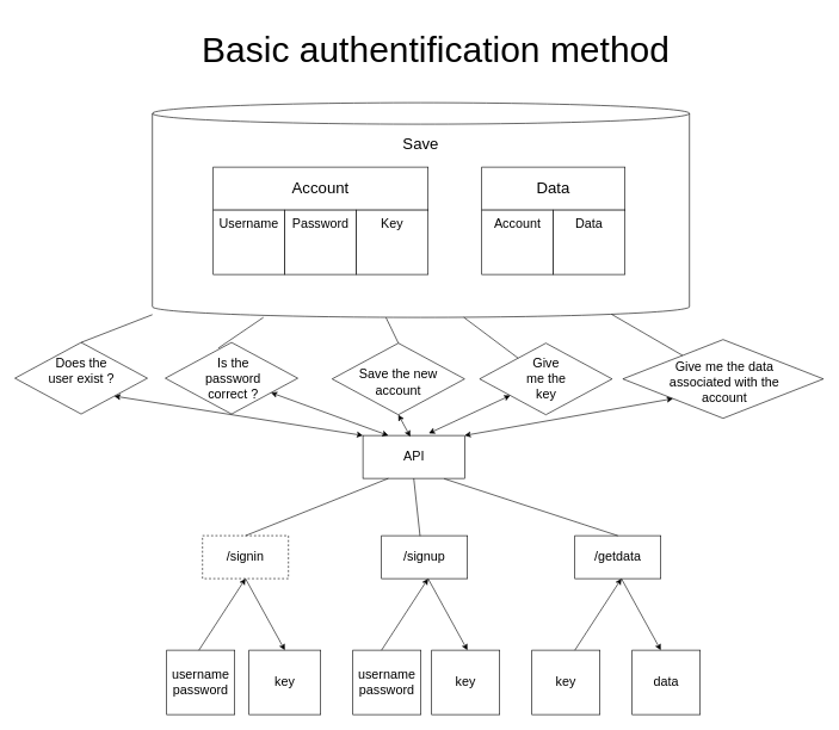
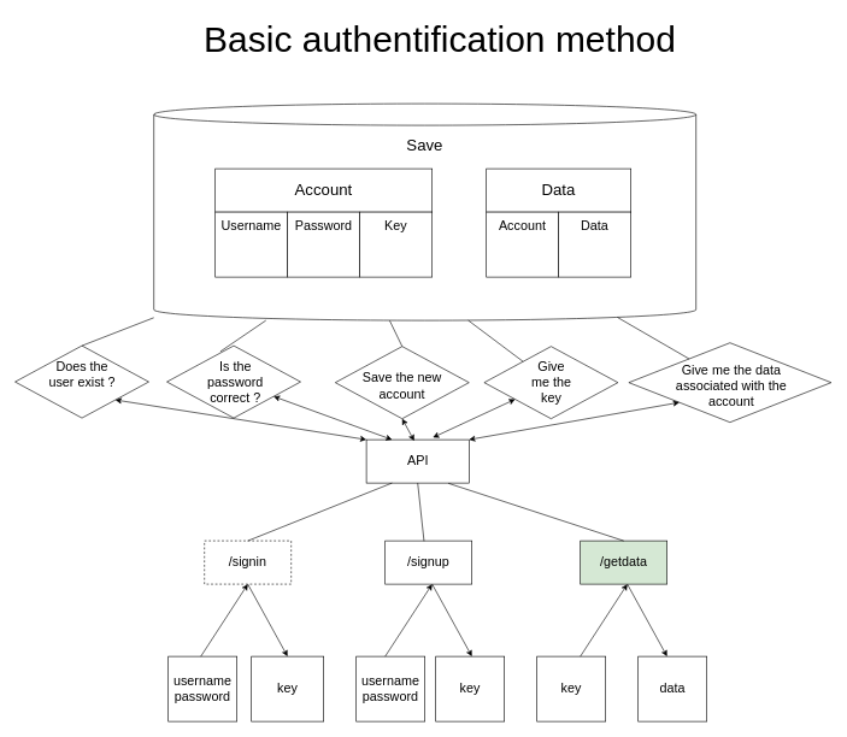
  <mxCell id="0" />
  <mxCell id="1" parent="0" />
  <mxCell id="2" value="" style="shape=cylinder3;whiteSpace=wrap;html=1;boundedLbl=1;backgroundOutline=1;size=15;fontSize=22;labelBackgroundColor=none;" vertex="1" parent="1"><mxGeometry x="212" y="143" width="750" height="300" as="geometry" /></mxCell>
  <mxCell id="3" value="Save" style="text;html=1;strokeColor=none;fillColor=none;align=center;verticalAlign=middle;whiteSpace=wrap;rounded=0;fontSize=22;labelBackgroundColor=none;" vertex="1" parent="1"><mxGeometry x="487" y="186" width="200" height="30" as="geometry" /></mxCell>
  <mxCell id="4" value="" style="rounded=0;whiteSpace=wrap;html=1;fontSize=22;labelBackgroundColor=none;" vertex="1" parent="1"><mxGeometry x="297" y="233" width="300" height="60" as="geometry" /></mxCell>
  <mxCell id="5" style="edgeStyle=orthogonalEdgeStyle;rounded=0;orthogonalLoop=1;jettySize=auto;html=1;exitX=0.5;exitY=1;exitDx=0;exitDy=0;strokeWidth=2;fontSize=22;fontColor=default;labelBackgroundColor=none;" edge="1" parent="1" source="4" target="4"><mxGeometry relative="1" as="geometry" /></mxCell>
  <mxCell id="6" value="Account" style="text;html=1;strokeColor=none;fillColor=none;align=center;verticalAlign=middle;whiteSpace=wrap;rounded=0;fontSize=22;labelBackgroundColor=none;" vertex="1" parent="1"><mxGeometry x="397" y="248" width="100" height="30" as="geometry" /></mxCell>
  <mxCell id="7" value="" style="rounded=0;whiteSpace=wrap;html=1;fontSize=22;labelBackgroundColor=none;" vertex="1" parent="1"><mxGeometry x="297" y="293" width="100" height="90" as="geometry" /></mxCell>
  <mxCell id="8" value="" style="rounded=0;whiteSpace=wrap;html=1;fontSize=22;labelBackgroundColor=none;" vertex="1" parent="1"><mxGeometry x="397" y="293" width="100" height="90" as="geometry" /></mxCell>
  <mxCell id="9" value="" style="rounded=0;whiteSpace=wrap;html=1;fontSize=22;labelBackgroundColor=none;" vertex="1" parent="1"><mxGeometry x="497" y="293" width="100" height="90" as="geometry" /></mxCell>
  <mxCell id="10" value="Username" style="text;html=1;strokeColor=none;fillColor=none;align=center;verticalAlign=middle;whiteSpace=wrap;rounded=0;fontSize=18;labelBackgroundColor=none;" vertex="1" parent="1"><mxGeometry x="292" y="298" width="110" height="30" as="geometry" /></mxCell>
  <mxCell id="11" value="Password" style="text;html=1;strokeColor=none;fillColor=none;align=center;verticalAlign=middle;whiteSpace=wrap;rounded=0;fontSize=18;labelBackgroundColor=none;" vertex="1" parent="1"><mxGeometry x="402" y="298" width="90" height="30" as="geometry" /></mxCell>
  <mxCell id="12" value="Key" style="text;html=1;strokeColor=none;fillColor=none;align=center;verticalAlign=middle;whiteSpace=wrap;rounded=0;fontSize=18;labelBackgroundColor=none;" vertex="1" parent="1"><mxGeometry x="502" y="298" width="90" height="30" as="geometry" /></mxCell>
  <mxCell id="13" value="" style="rounded=0;whiteSpace=wrap;html=1;fontSize=22;labelBackgroundColor=none;" vertex="1" parent="1"><mxGeometry x="672" y="233" width="200" height="60" as="geometry" /></mxCell>
  <mxCell id="14" style="edgeStyle=orthogonalEdgeStyle;rounded=0;orthogonalLoop=1;jettySize=auto;html=1;exitX=0.5;exitY=1;exitDx=0;exitDy=0;strokeWidth=2;fontSize=22;fontColor=default;labelBackgroundColor=none;" edge="1" parent="1" source="13" target="13"><mxGeometry relative="1" as="geometry" /></mxCell>
  <mxCell id="15" value="Data" style="text;html=1;strokeColor=none;fillColor=none;align=center;verticalAlign=middle;whiteSpace=wrap;rounded=0;fontSize=22;labelBackgroundColor=none;" vertex="1" parent="1"><mxGeometry x="722" y="248" width="100" height="30" as="geometry" /></mxCell>
  <mxCell id="16" value="" style="rounded=0;whiteSpace=wrap;html=1;fontSize=22;labelBackgroundColor=none;" vertex="1" parent="1"><mxGeometry x="672" y="293" width="100" height="90" as="geometry" /></mxCell>
  <mxCell id="17" value="" style="rounded=0;whiteSpace=wrap;html=1;fontSize=22;labelBackgroundColor=none;" vertex="1" parent="1"><mxGeometry x="772" y="293" width="100" height="90" as="geometry" /></mxCell>
  <mxCell id="18" value="Account" style="text;html=1;strokeColor=none;fillColor=none;align=center;verticalAlign=middle;whiteSpace=wrap;rounded=0;fontSize=18;labelBackgroundColor=none;" vertex="1" parent="1"><mxGeometry x="667" y="298" width="110" height="30" as="geometry" /></mxCell>
  <mxCell id="19" value="Data" style="text;html=1;strokeColor=none;fillColor=none;align=center;verticalAlign=middle;whiteSpace=wrap;rounded=0;fontSize=18;labelBackgroundColor=none;" vertex="1" parent="1"><mxGeometry x="777" y="298" width="90" height="30" as="geometry" /></mxCell>
  <mxCell id="20" value="" style="rounded=0;whiteSpace=wrap;html=1;labelBackgroundColor=none;" vertex="1" parent="1"><mxGeometry x="506" y="608" width="142" height="60" as="geometry" /></mxCell>
  <mxCell id="21" value="API" style="text;html=1;strokeColor=none;fillColor=none;align=center;verticalAlign=middle;whiteSpace=wrap;rounded=0;fontSize=18;labelBackgroundColor=none;" vertex="1" parent="1"><mxGeometry x="549.5" y="623" width="55" height="30" as="geometry" /></mxCell>
  <mxCell id="22" value="" style="rhombus;whiteSpace=wrap;html=1;fontSize=18;labelBackgroundColor=none;" vertex="1" parent="1"><mxGeometry x="20" y="478" width="185" height="100" as="geometry" /></mxCell>
  <mxCell id="23" value="" style="rhombus;whiteSpace=wrap;html=1;fontSize=18;labelBackgroundColor=none;" vertex="1" parent="1"><mxGeometry x="230" y="478" width="185" height="100" as="geometry" /></mxCell>
  <mxCell id="24" value="" style="rhombus;whiteSpace=wrap;html=1;fontSize=18;labelBackgroundColor=none;" vertex="1" parent="1"><mxGeometry x="669" y="479" width="185" height="100" as="geometry" /></mxCell>
  <mxCell id="25" value="Does the user exist ?" style="text;html=1;strokeColor=none;fillColor=none;align=center;verticalAlign=middle;whiteSpace=wrap;rounded=0;fontSize=18;labelBackgroundColor=none;" vertex="1" parent="1"><mxGeometry x="57.5" y="503" width="110" height="30" as="geometry" /></mxCell>
  <mxCell id="26" value="Is the password correct ?" style="text;html=1;strokeColor=none;fillColor=none;align=center;verticalAlign=middle;whiteSpace=wrap;rounded=0;fontSize=18;labelBackgroundColor=none;" vertex="1" parent="1"><mxGeometry x="270" y="515" width="110" height="28" as="geometry" /></mxCell>
  <mxCell id="27" value="Give me the key" style="text;html=1;strokeColor=none;fillColor=none;align=center;verticalAlign=middle;whiteSpace=wrap;rounded=0;fontSize=18;labelBackgroundColor=none;" vertex="1" parent="1"><mxGeometry x="731.5" y="514" width="60" height="30" as="geometry" /></mxCell>
  <mxCell id="28" value="" style="rhombus;whiteSpace=wrap;html=1;fontSize=18;labelBackgroundColor=none;" vertex="1" parent="1"><mxGeometry x="869" y="474" width="280" height="110" as="geometry" /></mxCell>
  <mxCell id="29" value="Give me the data associated with the account" style="text;html=1;strokeColor=none;fillColor=none;align=center;verticalAlign=middle;whiteSpace=wrap;rounded=0;fontSize=18;labelBackgroundColor=none;" vertex="1" parent="1"><mxGeometry x="931.5" y="519" width="157.5" height="30" as="geometry" /></mxCell>
  <mxCell id="30" value="" style="endArrow=classic;html=1;rounded=0;fontSize=18;entryX=1;entryY=1;entryDx=0;entryDy=0;exitX=0;exitY=0;exitDx=0;exitDy=0;startArrow=classic;startFill=1;labelBackgroundColor=none;fontColor=default;" edge="1" parent="1" source="20" target="22"><mxGeometry width="50" height="50" relative="1" as="geometry"><mxPoint x="332" y="653" as="sourcePoint" /><mxPoint x="382" y="603" as="targetPoint" /></mxGeometry></mxCell>
  <mxCell id="31" value="" style="endArrow=classic;html=1;rounded=0;fontSize=18;exitX=0.25;exitY=0;exitDx=0;exitDy=0;startArrow=classic;startFill=1;labelBackgroundColor=none;fontColor=default;" edge="1" parent="1" source="20" target="23"><mxGeometry width="50" height="50" relative="1" as="geometry"><mxPoint x="572" y="608" as="sourcePoint" /><mxPoint x="622" y="558" as="targetPoint" /></mxGeometry></mxCell>
  <mxCell id="32" value="" style="endArrow=classic;html=1;rounded=0;fontSize=18;exitX=0.648;exitY=-0.05;exitDx=0;exitDy=0;exitPerimeter=0;startArrow=classic;startFill=1;labelBackgroundColor=none;fontColor=default;" edge="1" parent="1" source="20" target="24"><mxGeometry width="50" height="50" relative="1" as="geometry"><mxPoint x="572" y="608" as="sourcePoint" /><mxPoint x="622" y="558" as="targetPoint" /></mxGeometry></mxCell>
  <mxCell id="33" value="" style="endArrow=classic;html=1;rounded=0;fontSize=18;entryX=0;entryY=1;entryDx=0;entryDy=0;exitX=1;exitY=0;exitDx=0;exitDy=0;startArrow=classic;startFill=1;labelBackgroundColor=none;fontColor=default;" edge="1" parent="1" source="20" target="28"><mxGeometry width="50" height="50" relative="1" as="geometry"><mxPoint x="572" y="608" as="sourcePoint" /><mxPoint x="622" y="558" as="targetPoint" /></mxGeometry></mxCell>
  <mxCell id="34" value="/signin" style="rounded=0;whiteSpace=wrap;html=1;fontSize=18;labelBackgroundColor=none;dashed=1;" vertex="1" parent="1"><mxGeometry x="282" y="748" width="120" height="60" as="geometry" /></mxCell>
  <mxCell id="35" value="/signup" style="rounded=0;whiteSpace=wrap;html=1;fontSize=18;labelBackgroundColor=none;" vertex="1" parent="1"><mxGeometry x="532" y="748" width="120" height="60" as="geometry" /></mxCell>
- <mxCell id="36" value="/getdata" style="rounded=0;whiteSpace=wrap;html=1;fontSize=18;labelBackgroundColor=none;" vertex="1" parent="1"><mxGeometry x="802" y="748" width="120" height="60" as="geometry" /></mxCell>
+ <mxCell id="36" value="/getdata" style="rounded=0;whiteSpace=wrap;html=1;fontSize=18;labelBackgroundColor=none;fillColor=#d5e8d4;" vertex="1" parent="1"><mxGeometry x="802" y="748" width="120" height="60" as="geometry" /></mxCell>
  <mxCell id="37" value="&lt;div&gt;username&lt;/div&gt;&lt;div&gt;password&lt;br&gt;&lt;/div&gt;" style="rounded=0;whiteSpace=wrap;html=1;fontSize=18;labelBackgroundColor=none;" vertex="1" parent="1"><mxGeometry x="232" y="908" width="95" height="90" as="geometry" /></mxCell>
  <mxCell id="38" value="&lt;div&gt;username&lt;/div&gt;&lt;div&gt;password&lt;br&gt;&lt;/div&gt;" style="rounded=0;whiteSpace=wrap;html=1;fontSize=18;labelBackgroundColor=none;" vertex="1" parent="1"><mxGeometry x="492" y="908" width="95" height="90" as="geometry" /></mxCell>
  <mxCell id="39" value="key" style="rounded=0;whiteSpace=wrap;html=1;fontSize=18;labelBackgroundColor=none;" vertex="1" parent="1"><mxGeometry x="742" y="908" width="95" height="90" as="geometry" /></mxCell>
  <mxCell id="40" value="key" style="rounded=0;whiteSpace=wrap;html=1;fontSize=18;labelBackgroundColor=none;" vertex="1" parent="1"><mxGeometry x="347" y="908" width="100" height="90" as="geometry" /></mxCell>
  <mxCell id="41" value="key" style="rounded=0;whiteSpace=wrap;html=1;fontSize=18;labelBackgroundColor=none;" vertex="1" parent="1"><mxGeometry x="602" y="908" width="95" height="90" as="geometry" /></mxCell>
  <mxCell id="42" value="data" style="rounded=0;whiteSpace=wrap;html=1;fontSize=18;labelBackgroundColor=none;" vertex="1" parent="1"><mxGeometry x="882" y="908" width="95" height="90" as="geometry" /></mxCell>
  <mxCell id="43" value="" style="endArrow=classic;html=1;rounded=0;fontSize=18;entryX=0.5;entryY=1;entryDx=0;entryDy=0;labelBackgroundColor=none;fontColor=default;" edge="1" parent="1" target="34"><mxGeometry width="50" height="50" relative="1" as="geometry"><mxPoint x="277" y="908" as="sourcePoint" /><mxPoint x="327" y="858" as="targetPoint" /></mxGeometry></mxCell>
  <mxCell id="44" value="" style="endArrow=classic;html=1;rounded=0;fontSize=18;entryX=0.5;entryY=0;entryDx=0;entryDy=0;exitX=0.5;exitY=1;exitDx=0;exitDy=0;labelBackgroundColor=none;fontColor=default;" edge="1" parent="1" source="34" target="40"><mxGeometry width="50" height="50" relative="1" as="geometry"><mxPoint x="312" y="868" as="sourcePoint" /><mxPoint x="352" y="818" as="targetPoint" /></mxGeometry></mxCell>
  <mxCell id="45" value="" style="endArrow=classic;html=1;rounded=0;fontSize=18;entryX=0.5;entryY=1;entryDx=0;entryDy=0;labelBackgroundColor=none;fontColor=default;" edge="1" parent="1"><mxGeometry width="50" height="50" relative="1" as="geometry"><mxPoint x="532" y="908" as="sourcePoint" /><mxPoint x="597" y="808" as="targetPoint" /></mxGeometry></mxCell>
  <mxCell id="46" value="" style="endArrow=classic;html=1;rounded=0;fontSize=18;entryX=0.5;entryY=0;entryDx=0;entryDy=0;exitX=0.5;exitY=1;exitDx=0;exitDy=0;labelBackgroundColor=none;fontColor=default;" edge="1" parent="1"><mxGeometry width="50" height="50" relative="1" as="geometry"><mxPoint x="597" y="808" as="sourcePoint" /><mxPoint x="652" y="908" as="targetPoint" /></mxGeometry></mxCell>
  <mxCell id="47" value="" style="endArrow=classic;html=1;rounded=0;fontSize=18;entryX=0.5;entryY=1;entryDx=0;entryDy=0;labelBackgroundColor=none;fontColor=default;" edge="1" parent="1"><mxGeometry width="50" height="50" relative="1" as="geometry"><mxPoint x="802" y="908" as="sourcePoint" /><mxPoint x="867" y="808" as="targetPoint" /></mxGeometry></mxCell>
  <mxCell id="48" value="" style="endArrow=classic;html=1;rounded=0;fontSize=18;entryX=0.5;entryY=0;entryDx=0;entryDy=0;exitX=0.5;exitY=1;exitDx=0;exitDy=0;labelBackgroundColor=none;fontColor=default;" edge="1" parent="1"><mxGeometry width="50" height="50" relative="1" as="geometry"><mxPoint x="867" y="808" as="sourcePoint" /><mxPoint x="922" y="908" as="targetPoint" /></mxGeometry></mxCell>
  <mxCell id="49" value="" style="endArrow=none;html=1;rounded=0;fontSize=18;exitX=0.5;exitY=0;exitDx=0;exitDy=0;labelBackgroundColor=none;fontColor=default;" edge="1" parent="1" source="22" target="2"><mxGeometry width="50" height="50" relative="1" as="geometry"><mxPoint x="672" y="753" as="sourcePoint" /><mxPoint x="722" y="703" as="targetPoint" /></mxGeometry></mxCell>
  <mxCell id="50" value="" style="endArrow=none;html=1;rounded=0;fontSize=18;exitX=0.4;exitY=0.08;exitDx=0;exitDy=0;exitPerimeter=0;labelBackgroundColor=none;fontColor=default;" edge="1" parent="1" source="23" target="2"><mxGeometry width="50" height="50" relative="1" as="geometry"><mxPoint x="449.06" y="633" as="sourcePoint" /><mxPoint x="487.001" y="603" as="targetPoint" /></mxGeometry></mxCell>
  <mxCell id="51" value="" style="endArrow=none;html=1;rounded=0;fontSize=18;entryX=0.58;entryY=1;entryDx=0;entryDy=0;entryPerimeter=0;labelBackgroundColor=none;fontColor=default;" edge="1" parent="1" source="24" target="2"><mxGeometry width="50" height="50" relative="1" as="geometry"><mxPoint x="466" y="641" as="sourcePoint" /><mxPoint x="484.928" y="603" as="targetPoint" /></mxGeometry></mxCell>
  <mxCell id="52" value="" style="endArrow=none;html=1;rounded=0;fontSize=18;entryX=0.855;entryY=1;entryDx=0;entryDy=-4.35;entryPerimeter=0;labelBackgroundColor=none;fontColor=default;" edge="1" parent="1" source="28" target="2"><mxGeometry width="50" height="50" relative="1" as="geometry"><mxPoint x="675.801" y="643.108" as="sourcePoint" /><mxPoint x="657" y="603" as="targetPoint" /></mxGeometry></mxCell>
  <mxCell id="53" value="" style="endArrow=none;html=1;rounded=0;entryX=0.25;entryY=1;entryDx=0;entryDy=0;exitX=0.5;exitY=0;exitDx=0;exitDy=0;" edge="1" parent="1" source="34" target="20"><mxGeometry width="50" height="50" relative="1" as="geometry"><mxPoint x="352" y="718" as="sourcePoint" /><mxPoint x="882" y="778" as="targetPoint" /></mxGeometry></mxCell>
  <mxCell id="54" value="" style="endArrow=none;html=1;rounded=0;entryX=0.5;entryY=1;entryDx=0;entryDy=0;exitX=0.448;exitY=0.007;exitDx=0;exitDy=0;exitPerimeter=0;" edge="1" parent="1" source="35" target="20"><mxGeometry width="50" height="50" relative="1" as="geometry"><mxPoint x="352" y="768" as="sourcePoint" /><mxPoint x="551.5" y="678" as="targetPoint" /></mxGeometry></mxCell>
  <mxCell id="55" value="" style="endArrow=none;html=1;rounded=0;entryX=0.799;entryY=1.007;entryDx=0;entryDy=0;exitX=0.5;exitY=0;exitDx=0;exitDy=0;entryPerimeter=0;" edge="1" parent="1" source="36" target="20"><mxGeometry width="50" height="50" relative="1" as="geometry"><mxPoint x="362" y="768" as="sourcePoint" /><mxPoint x="561.5" y="688" as="targetPoint" /></mxGeometry></mxCell>
- <mxCell id="56" value="Basic authentification method" style="text;html=1;strokeColor=none;fillColor=none;align=center;verticalAlign=middle;whiteSpace=wrap;rounded=0;fontSize=50;" vertex="1" parent="1"><mxGeometry x="189" y="20" width="838" height="98" as="geometry" /></mxCell>
+ <mxCell id="56" value="Basic authentification method" style="text;html=1;strokeColor=none;fillColor=none;align=center;verticalAlign=middle;whiteSpace=wrap;rounded=0;fontSize=50;" vertex="1" parent="1"><mxGeometry x="189" y="5" width="838" height="98" as="geometry" /></mxCell>
  <mxCell id="57" value="" style="rhombus;whiteSpace=wrap;html=1;fontSize=18;labelBackgroundColor=none;" vertex="1" parent="1"><mxGeometry x="463" y="479" width="185" height="100" as="geometry" /></mxCell>
  <mxCell id="58" value="Save the new account" style="text;html=1;strokeColor=none;fillColor=none;align=center;verticalAlign=middle;whiteSpace=wrap;rounded=0;fontSize=18;labelBackgroundColor=none;" vertex="1" parent="1"><mxGeometry x="480.25" y="519" width="150.5" height="30" as="geometry" /></mxCell>
  <mxCell id="59" value="" style="endArrow=classic;startArrow=classic;html=1;rounded=0;fontSize=50;exitX=0.466;exitY=0.027;exitDx=0;exitDy=0;exitPerimeter=0;entryX=0.5;entryY=1;entryDx=0;entryDy=0;" edge="1" parent="1" source="20" target="57"><mxGeometry width="50" height="50" relative="1" as="geometry"><mxPoint x="500" y="585" as="sourcePoint" /><mxPoint x="550" y="535" as="targetPoint" /></mxGeometry></mxCell>
  <mxCell id="60" value="" style="endArrow=none;html=1;rounded=0;fontSize=50;entryX=0.435;entryY=1.001;entryDx=0;entryDy=0;entryPerimeter=0;exitX=0.5;exitY=0;exitDx=0;exitDy=0;" edge="1" parent="1" source="57" target="2"><mxGeometry width="50" height="50" relative="1" as="geometry"><mxPoint x="500" y="585" as="sourcePoint" /><mxPoint x="550" y="535" as="targetPoint" /></mxGeometry></mxCell>
